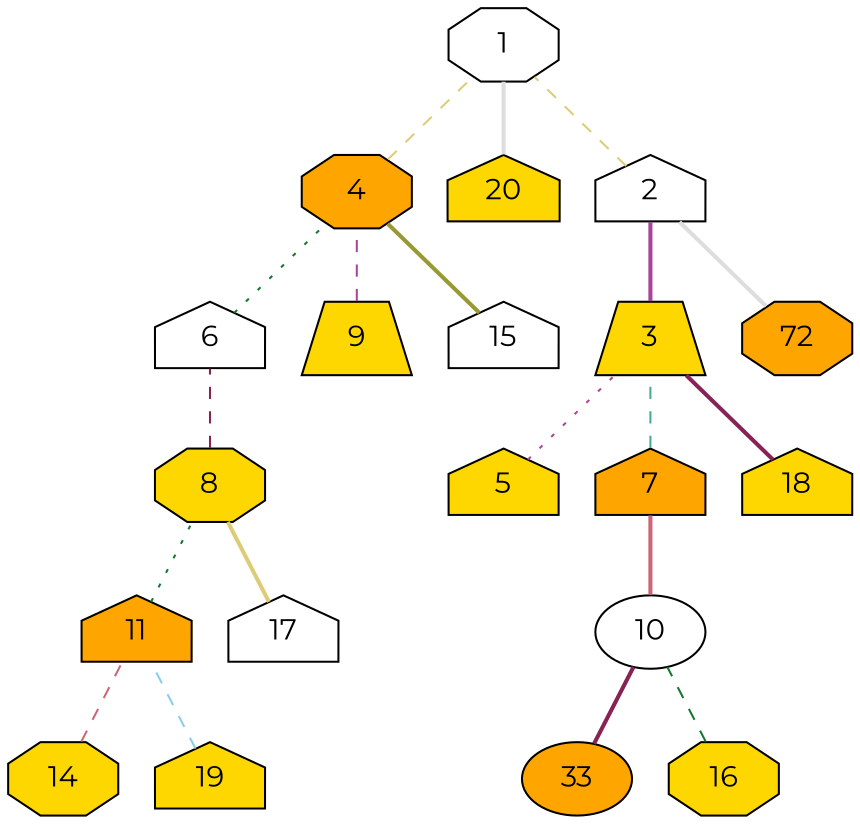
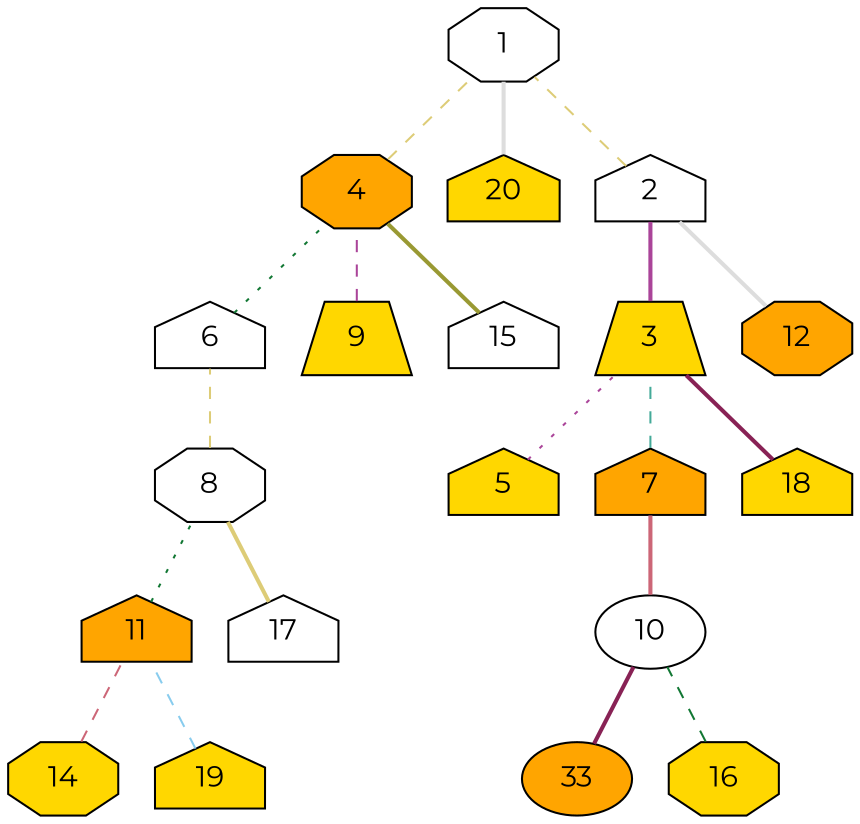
  graph {
    fontname=Montserrat
    rankdir=BT
    node [fillcolor=gold fontname=Montserrat shape=house style=filled]
    edge [color="#DDCC77" fontname=Montserrat style=dashed]
    2 [fillcolor=white]
    1 [fillcolor=white shape=octagon]
    3 [shape=trapezium]
    4 [fillcolor=orange shape=octagon]
    5
    6 [fillcolor=white]
    7 [fillcolor=orange]
-   8 [shape=octagon]
+   8 [fillcolor=white shape=octagon]
    9 [shape=trapezium]
    10 [fillcolor=white shape=ellipse]
    11 [fillcolor=orange]
-   12 [fillcolor=orange shape=octagon label=72]
+   12 [fillcolor=orange shape=octagon]
    n13 [fillcolor=orange label=33 shape=ellipse]
    14 [shape=octagon]
    15 [fillcolor=white]
    16 [shape=octagon]
    17 [fillcolor=white]
    18
    19
    20
    2 -- 1
    3 -- 2 [color="#AA4499" style=bold]
    4 -- 1
    5 -- 3 [color="#AA4499" style=dotted]
    6 -- 4 [color="#117733" style=dotted]
    7 -- 3 [color="#44AA99"]
-   8 -- 6 [color="#882255"]
+   8 -- 6
    9 -- 4 [color="#AA4499"]
    10 -- 7 [color="#CC6677" style=bold]
    11 -- 8 [color="#117733" style=dotted]
    12 -- 2 [color="#DDDDDD" style=bold]
    n13 -- 10 [color="#882255" style=bold]
    14 -- 11 [color="#CC6677"]
    15 -- 4 [color="#999933" style=bold]
    16 -- 10 [color="#117733"]
    17 -- 8 [style=bold]
    18 -- 3 [color="#882255" style=bold]
    19 -- 11 [color="#88CCEE"]
    20 -- 1 [color="#DDDDDD" style=bold]
  }
